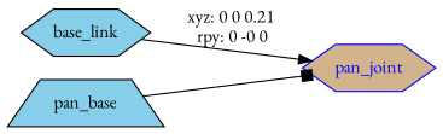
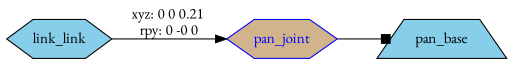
  digraph {
    fontname="EB Garamond"
    rankdir=LR
    node [fillcolor=skyblue fontname="EB Garamond" shape=hexagon style=filled]
    edge [fontname="EB Garamond"]
-   n1 [label=base_link]
+   n1 [label=link_link]
    pan_joint [color=blue fillcolor=tan fontcolor=blue]
    n3 [label=pan_base shape=trapezium]
    n1 -> pan_joint [arrowhead=normal label="xyz: 0 0 0.21 \nrpy: 0 -0 0"]
-   n3 -> pan_joint [arrowhead=box]
+   pan_joint -> n3 [arrowhead=box]
  }
